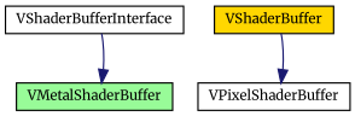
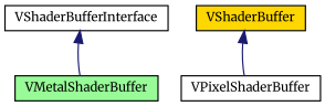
  digraph {
    fontname=Merriweather
    node [color=black fillcolor=white fontname=Merriweather fontsize=10 shape=record style=filled]
    edge [color=midnightblue dir=back fontname=Merriweather fontsize=10 labelfontname=Helvetica labelfontsize=10 style=solid]
    n1 [fontcolor=black height=0.2 label=VShaderBufferInterface width=0.4]
    n2 [fillcolor=palegreen height=0.2 label=VMetalShaderBuffer width=0.4]
    n3 [fillcolor=gold height=0.2 label=VShaderBuffer width=0.4]
    n4 [height=0.2 label=VPixelShaderBuffer width=0.4]
-   n2 -> n1
-   n4 -> n3
+   n1 -> n2
+   n3 -> n4
  }
